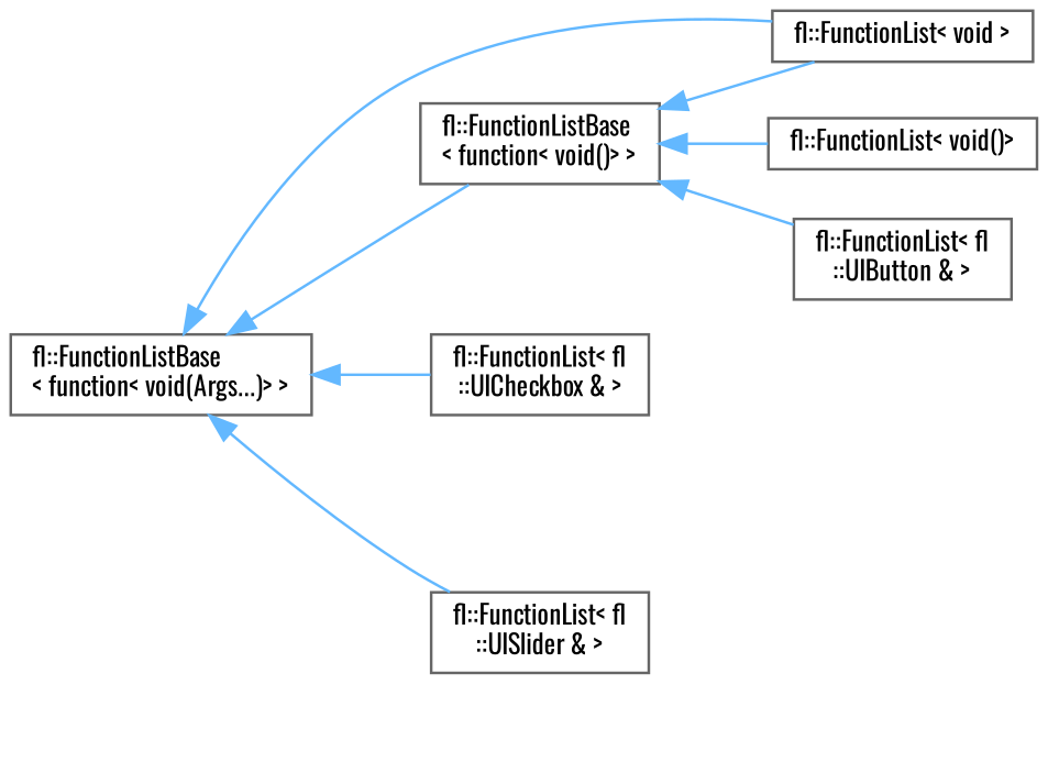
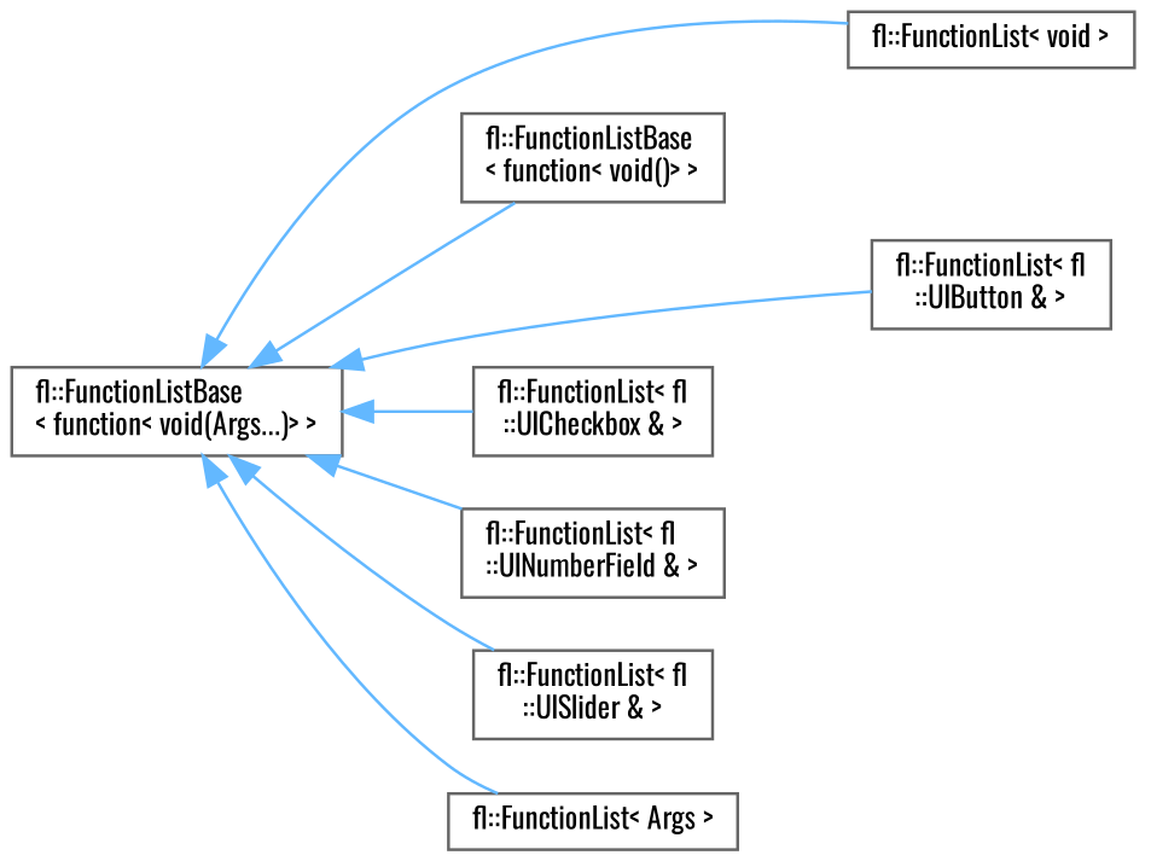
  digraph {
    fontname=Oswald
    rankdir=LR
    node [color=grey40 fillcolor=white fontname=Oswald fontsize=10 shape=box style=filled]
    edge [color=steelblue1 dir=back fontname=Oswald fontsize=10 labelfontname=Helvetica labelfontsize=10 style=solid]
    n1 [height=0.2 label="fl::FunctionListBase\l\< function\< void()\> \>" width=0.4]
    n2 [height=0.2 label="fl::FunctionList\< void \>" width=0.4]
-   n3 [height=0.2 label="fl::FunctionList\< void()\>" width=0.4]
    n4 [height=0.2 label="fl::FunctionListBase\l\< function\< void(Args...)\> \>" width=0.4]
    n5 [height=0.2 label="fl::FunctionList\< fl\l::UIButton & \>" width=0.4]
    n6 [height=0.2 label="fl::FunctionList\< fl\l::UICheckbox & \>" width=0.4]
+   n7 [height=0.2 label="fl::FunctionList\< fl\l::UINumberField & \>" width=0.4]
    n8 [height=0.2 label="fl::FunctionList\< fl\l::UISlider & \>" width=0.4]
-   n1 -> n2
-   n1 -> n3
+   n9 [height=0.2 label="fl::FunctionList\< Args \>" width=0.4]
    n4 -> n1
    n4 -> n2
-   n1 -> n5
+   n4 -> n5
    n4 -> n6
+   n4 -> n7
    n4 -> n8
+   n4 -> n9
  }
